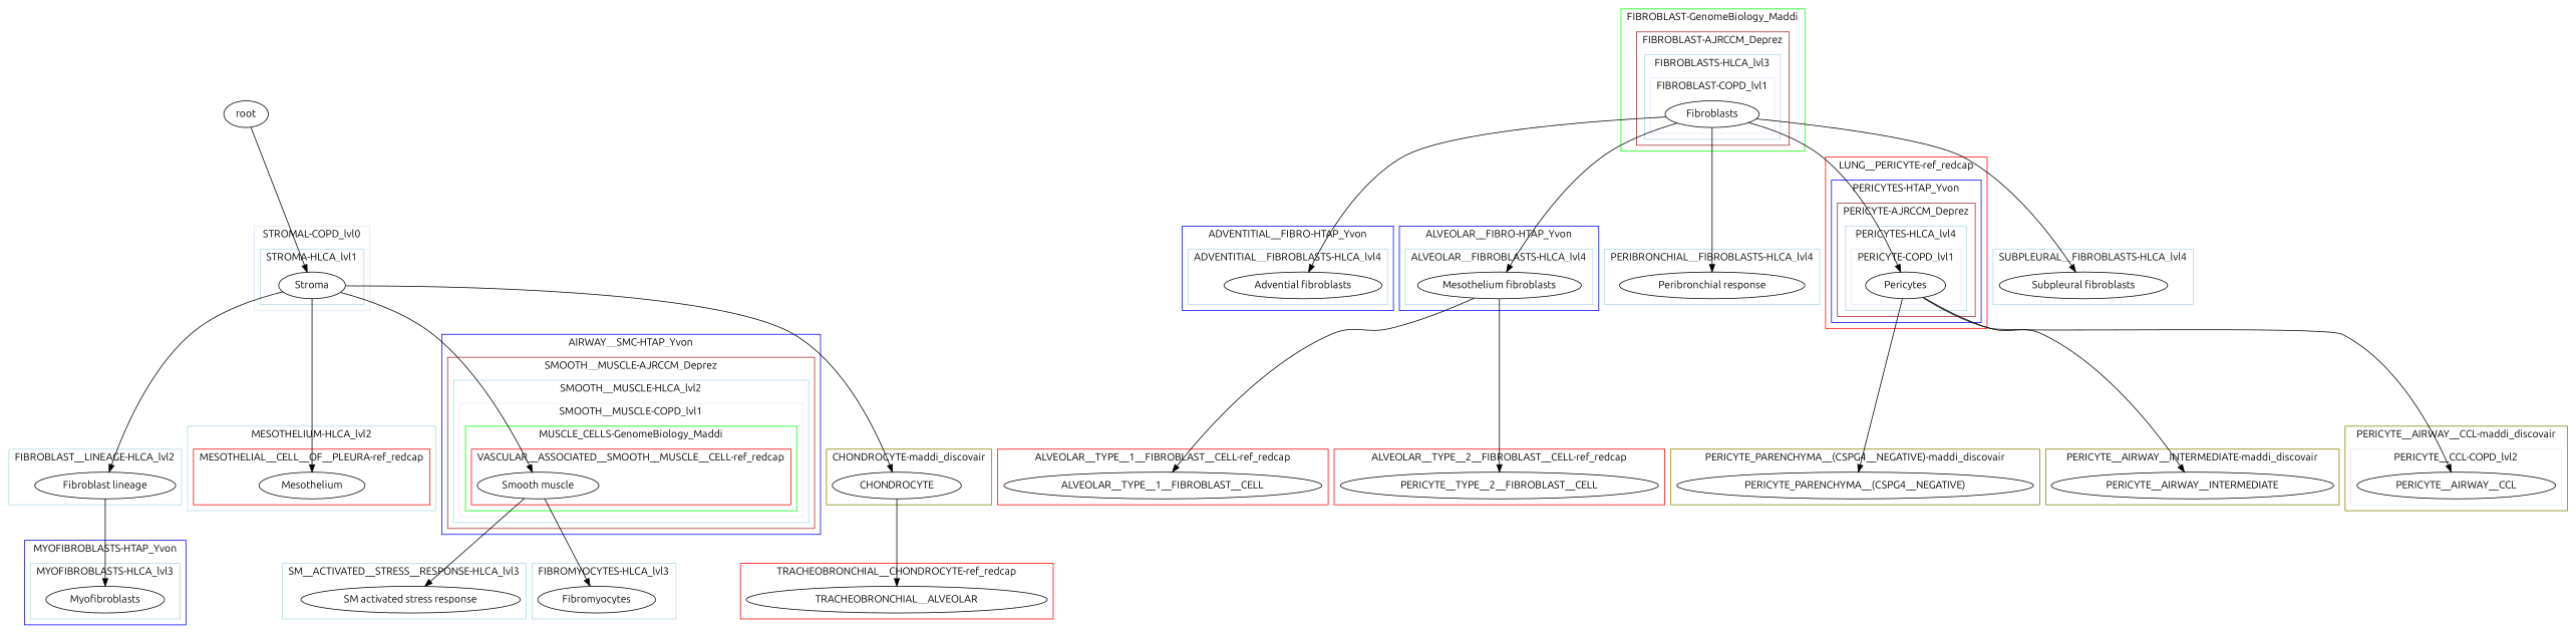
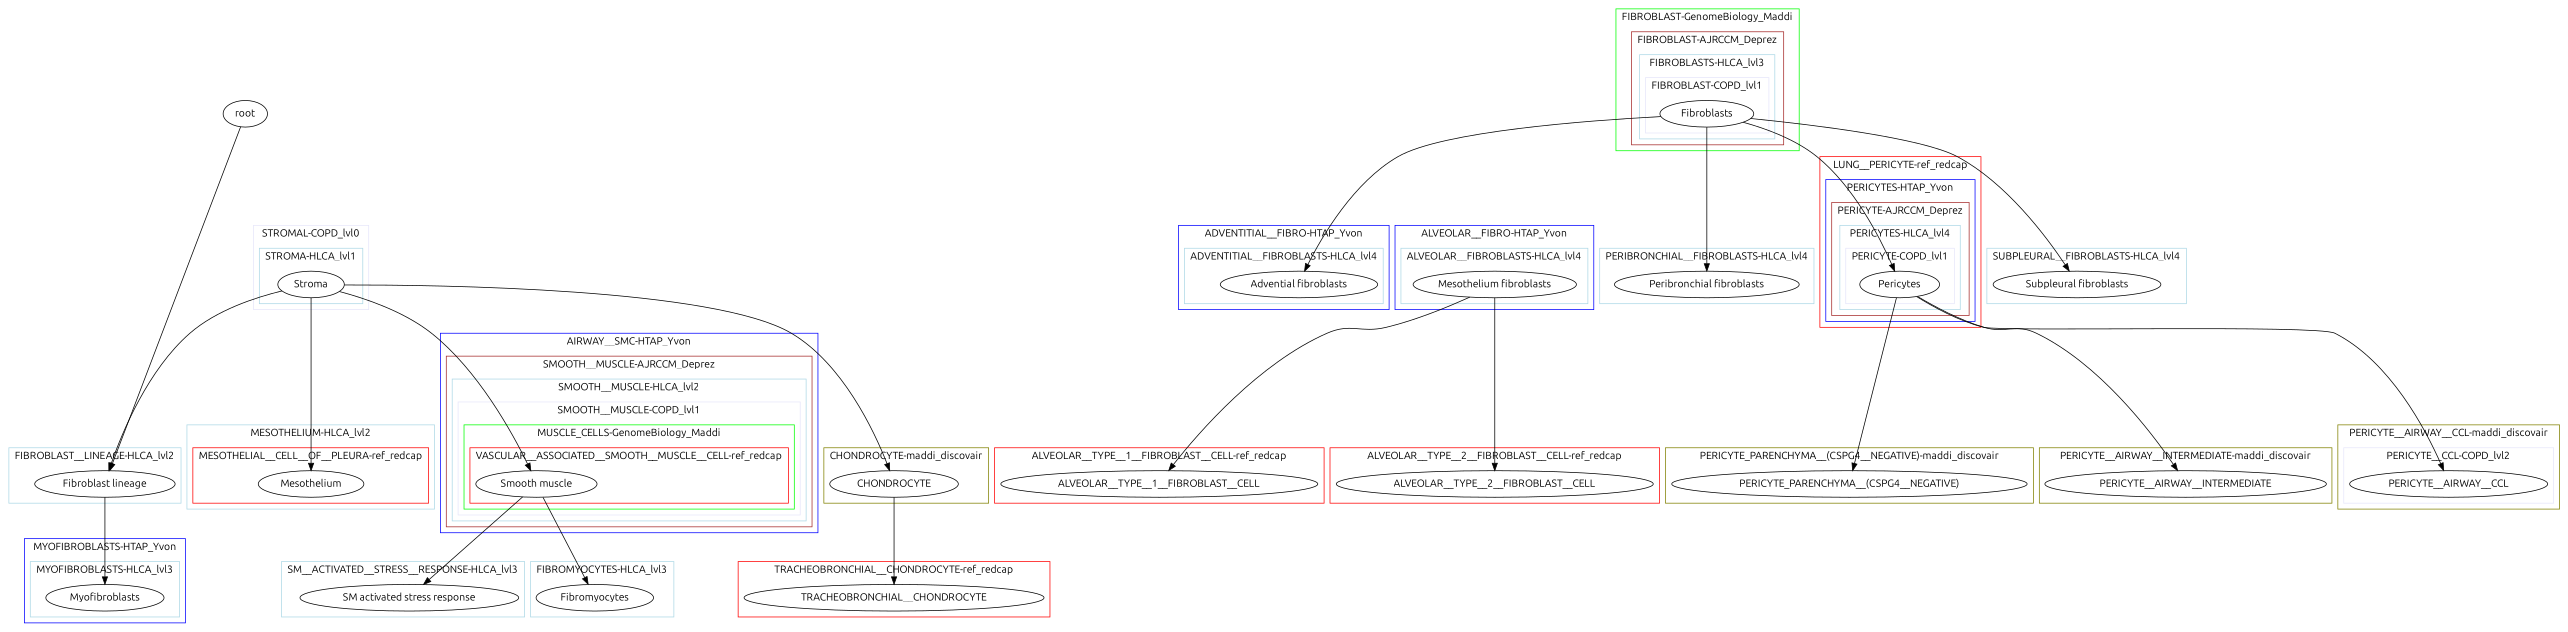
  digraph {
    fontname=Ubuntu
    node [color=black fontname=Ubuntu]
    edge [fontname=Ubuntu]
    n1 [height=0.5 label=Stroma width=1.2457]
    n2 [height=0.5 label=CHONDROCYTE width=2.4192]
-   n3 [height=0.5 label=TRACHEOBRONCHIAL__ALVEOLAR width=5.6328]
+   n3 [height=0.5 label=TRACHEOBRONCHIAL__CHONDROCYTE width=5.6328]
    n4 [height=0.5 label="Fibroblast lineage" width=2.6359]
    n5 [height=0.5 label=Fibroblasts width=1.7693]
    n6 [height=0.5 label="Advential fibroblasts" width=2.9608]
    n7 [height=0.5 label="Mesothelium fibroblasts" width=2.7984]
    n8 [height=0.5 label=ALVEOLAR__TYPE__1__FIBROBLAST__CELL width=5.9578]
-   n9 [height=0.5 label=PERICYTE__TYPE__2__FIBROBLAST__CELL width=5.9578]
-   n10 [height=0.5 label="Peribronchial response" width=3.4664]
+   n9 [height=0.5 label=ALVEOLAR__TYPE__2__FIBROBLAST__CELL width=5.9578]
+   n10 [height=0.5 label="Peribronchial fibroblasts" width=3.4664]
    n11 [height=0.5 label=Pericytes width=1.4985]
    n12 [height=0.5 label="PERICYTE_PARENCHYMA__(CSPG4__NEGATIVE)" width=6.68]
    n13 [height=0.5 label=PERICYTE__AIRWAY__INTERMEDIATE width=5.2898]
    n14 [height=0.5 label=PERICYTE__AIRWAY__CCL width=3.7191]
    n15 [height=0.5 label="Subpleural fibroblasts" width=3.1594]
    n16 [height=0.5 label=Myofibroblasts width=2.2206]
    n17 [height=0.5 label=Mesothelium width=1.9859]
    n18 [height=0.5 label="Smooth muscle" width=2.2748]
    n19 [height=0.5 label=Fibromyocytes width=2.2026]
    n20 [height=0.5 label="SM activated stress response" width=4.1163]
    n21 [height=0.5 label=root width=0.83048]
    subgraph cluster_1 {
      color=lavender
      label="STROMAL-COPD_lvl0"
      subgraph cluster_2 {
        color=lightblue
        label="STROMA-HLCA_lvl1"
        n1
      }
    }
    subgraph cluster_3 {
      color=olive
      label="CHONDROCYTE-maddi_discovair"
      n2
    }
    subgraph cluster_4 {
      color=red
      label="TRACHEOBRONCHIAL__CHONDROCYTE-ref_redcap"
      n3
    }
    subgraph cluster_5 {
      color=lightblue
      label="FIBROBLAST__LINEAGE-HLCA_lvl2"
      n4
    }
    subgraph cluster_6 {
      color=green
      label="FIBROBLAST-GenomeBiology_Maddi"
      subgraph cluster_7 {
        color=brown
        label="FIBROBLAST-AJRCCM_Deprez"
        subgraph cluster_8 {
          color=lightblue
          label="FIBROBLASTS-HLCA_lvl3"
          subgraph cluster_9 {
            color=lavender
            label="FIBROBLAST-COPD_lvl1"
            n5
          }
        }
      }
    }
    subgraph cluster_10 {
      color=blue
      label="ADVENTITIAL__FIBRO-HTAP_Yvon"
      subgraph cluster_11 {
        color=lightblue
        label="ADVENTITIAL__FIBROBLASTS-HLCA_lvl4"
        n6
      }
    }
    subgraph cluster_12 {
      color=blue
      label="ALVEOLAR__FIBRO-HTAP_Yvon"
      subgraph cluster_13 {
        color=lightblue
        label="ALVEOLAR__FIBROBLASTS-HLCA_lvl4"
        n7
      }
    }
    subgraph cluster_14 {
      color=red
      label="ALVEOLAR__TYPE__1__FIBROBLAST__CELL-ref_redcap"
      n8
    }
    subgraph cluster_15 {
      color=red
      label="ALVEOLAR__TYPE__2__FIBROBLAST__CELL-ref_redcap"
      n9
    }
    subgraph cluster_16 {
      color=lightblue
      label="PERIBRONCHIAL__FIBROBLASTS-HLCA_lvl4"
      n10
    }
    subgraph cluster_17 {
      color=red
      label="LUNG__PERICYTE-ref_redcap"
      subgraph cluster_18 {
        color=blue
        label="PERICYTES-HTAP_Yvon"
        subgraph cluster_19 {
          color=brown
          label="PERICYTE-AJRCCM_Deprez"
          subgraph cluster_20 {
            color=lightblue
            label="PERICYTES-HLCA_lvl4"
            subgraph cluster_21 {
              color=lavender
              label="PERICYTE-COPD_lvl1"
              n11
            }
          }
        }
      }
    }
    subgraph cluster_22 {
      color=olive
      label="PERICYTE_PARENCHYMA__(CSPG4__NEGATIVE)-maddi_discovair"
      n12
    }
    subgraph cluster_23 {
      color=olive
      label="PERICYTE__AIRWAY__INTERMEDIATE-maddi_discovair"
      n13
    }
    subgraph cluster_24 {
      color=olive
      label="PERICYTE__AIRWAY__CCL-maddi_discovair"
      subgraph cluster_25 {
        color=lavender
        label="PERICYTE__CCL-COPD_lvl2"
        n14
      }
    }
    subgraph cluster_26 {
      color=lightblue
      label="SUBPLEURAL__FIBROBLASTS-HLCA_lvl4"
      n15
    }
    subgraph cluster_27 {
      color=blue
      label="MYOFIBROBLASTS-HTAP_Yvon"
      subgraph cluster_28 {
        color=lightblue
        label="MYOFIBROBLASTS-HLCA_lvl3"
        n16
      }
    }
    subgraph cluster_29 {
      color=lightblue
      label="MESOTHELIUM-HLCA_lvl2"
      subgraph cluster_30 {
        color=red
        label="MESOTHELIAL__CELL__OF__PLEURA-ref_redcap"
        n17
      }
    }
    subgraph cluster_31 {
      color=blue
      label="AIRWAY__SMC-HTAP_Yvon"
      subgraph cluster_32 {
        color=brown
        label="SMOOTH__MUSCLE-AJRCCM_Deprez"
        subgraph cluster_33 {
          color=lightblue
          label="SMOOTH__MUSCLE-HLCA_lvl2"
          subgraph cluster_34 {
            color=lavender
            label="SMOOTH__MUSCLE-COPD_lvl1"
            subgraph cluster_35 {
              color=green
              label="MUSCLE_CELLS-GenomeBiology_Maddi"
              subgraph cluster_36 {
                color=red
                label="VASCULAR__ASSOCIATED__SMOOTH__MUSCLE__CELL-ref_redcap"
                n18
              }
            }
          }
        }
      }
    }
    subgraph cluster_37 {
      color=lightblue
      label="FIBROMYOCYTES-HLCA_lvl3"
      n19
    }
    subgraph cluster_38 {
      color=lightblue
      label="SM__ACTIVATED__STRESS__RESPONSE-HLCA_lvl3"
      n20
    }
    n1 -> n2
    n1 -> n4
    n1 -> n17
    n1 -> n18
    n2 -> n3
    n4 -> n16
    n5 -> n6
-   n5 -> n7
    n5 -> n10
    n5 -> n11
    n5 -> n15
    n7 -> n8
    n7 -> n9
    n11 -> n12
    n11 -> n13
    n11 -> n14
    n18 -> n19
    n18 -> n20
-   n21 -> n1
+   n21 -> n4
  }
